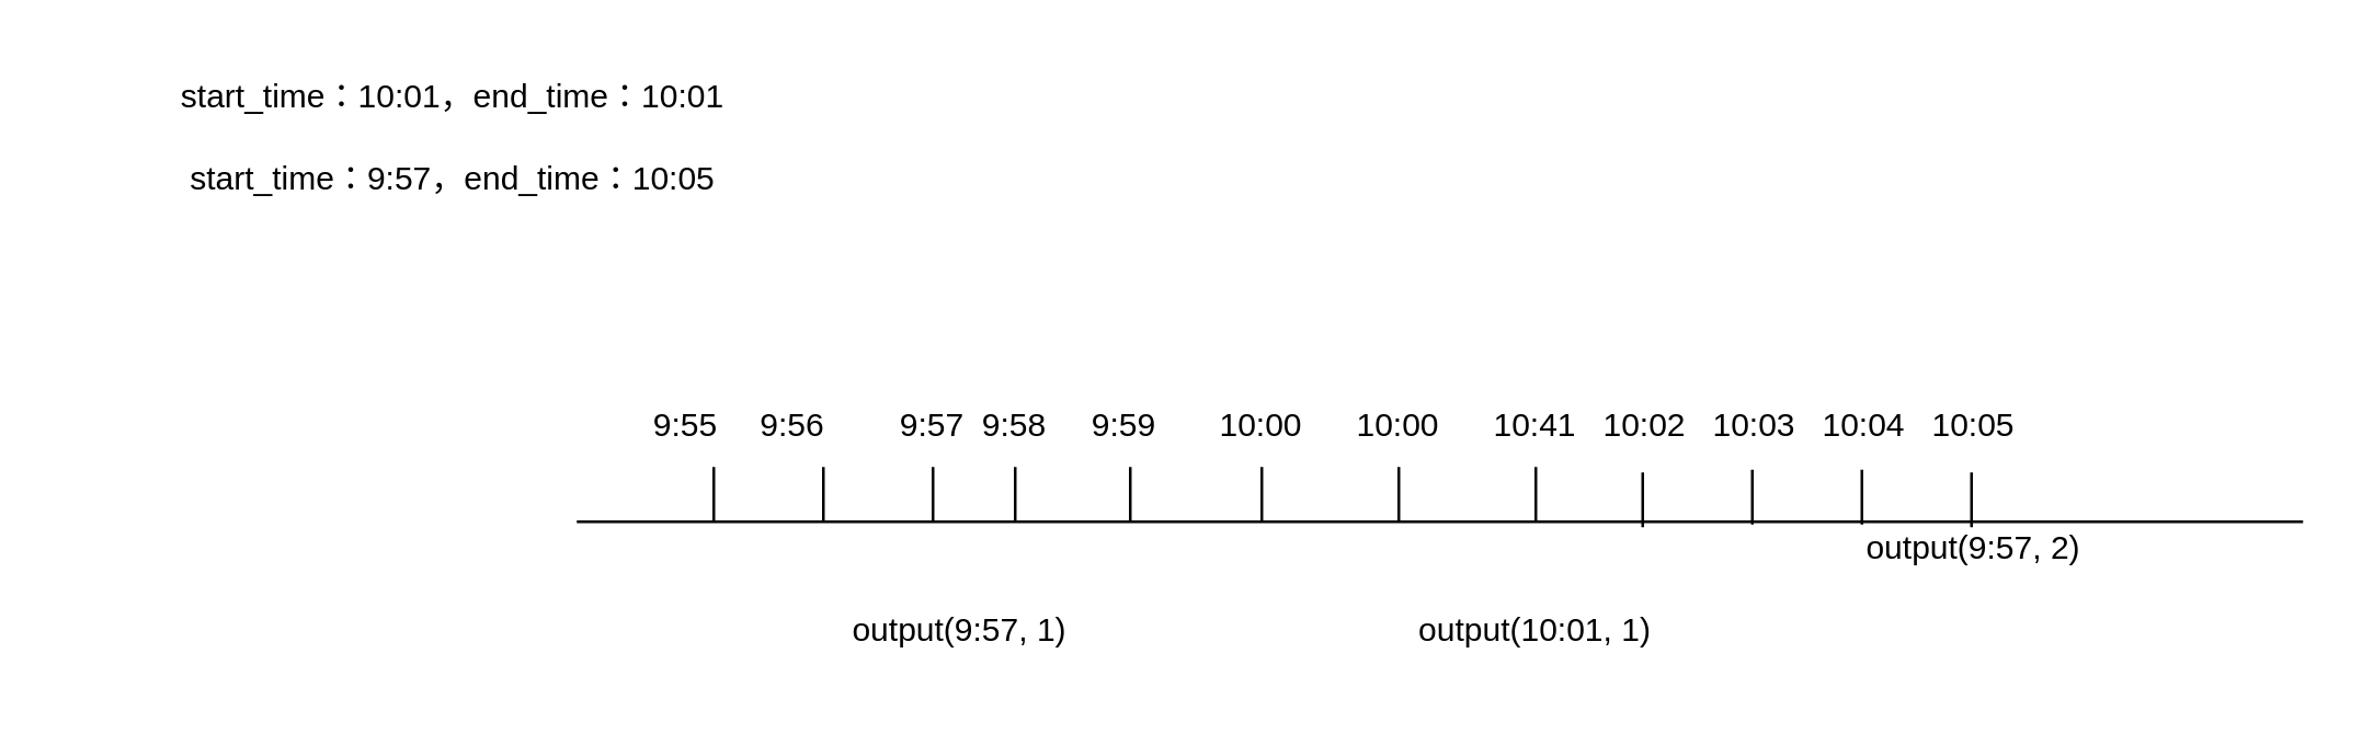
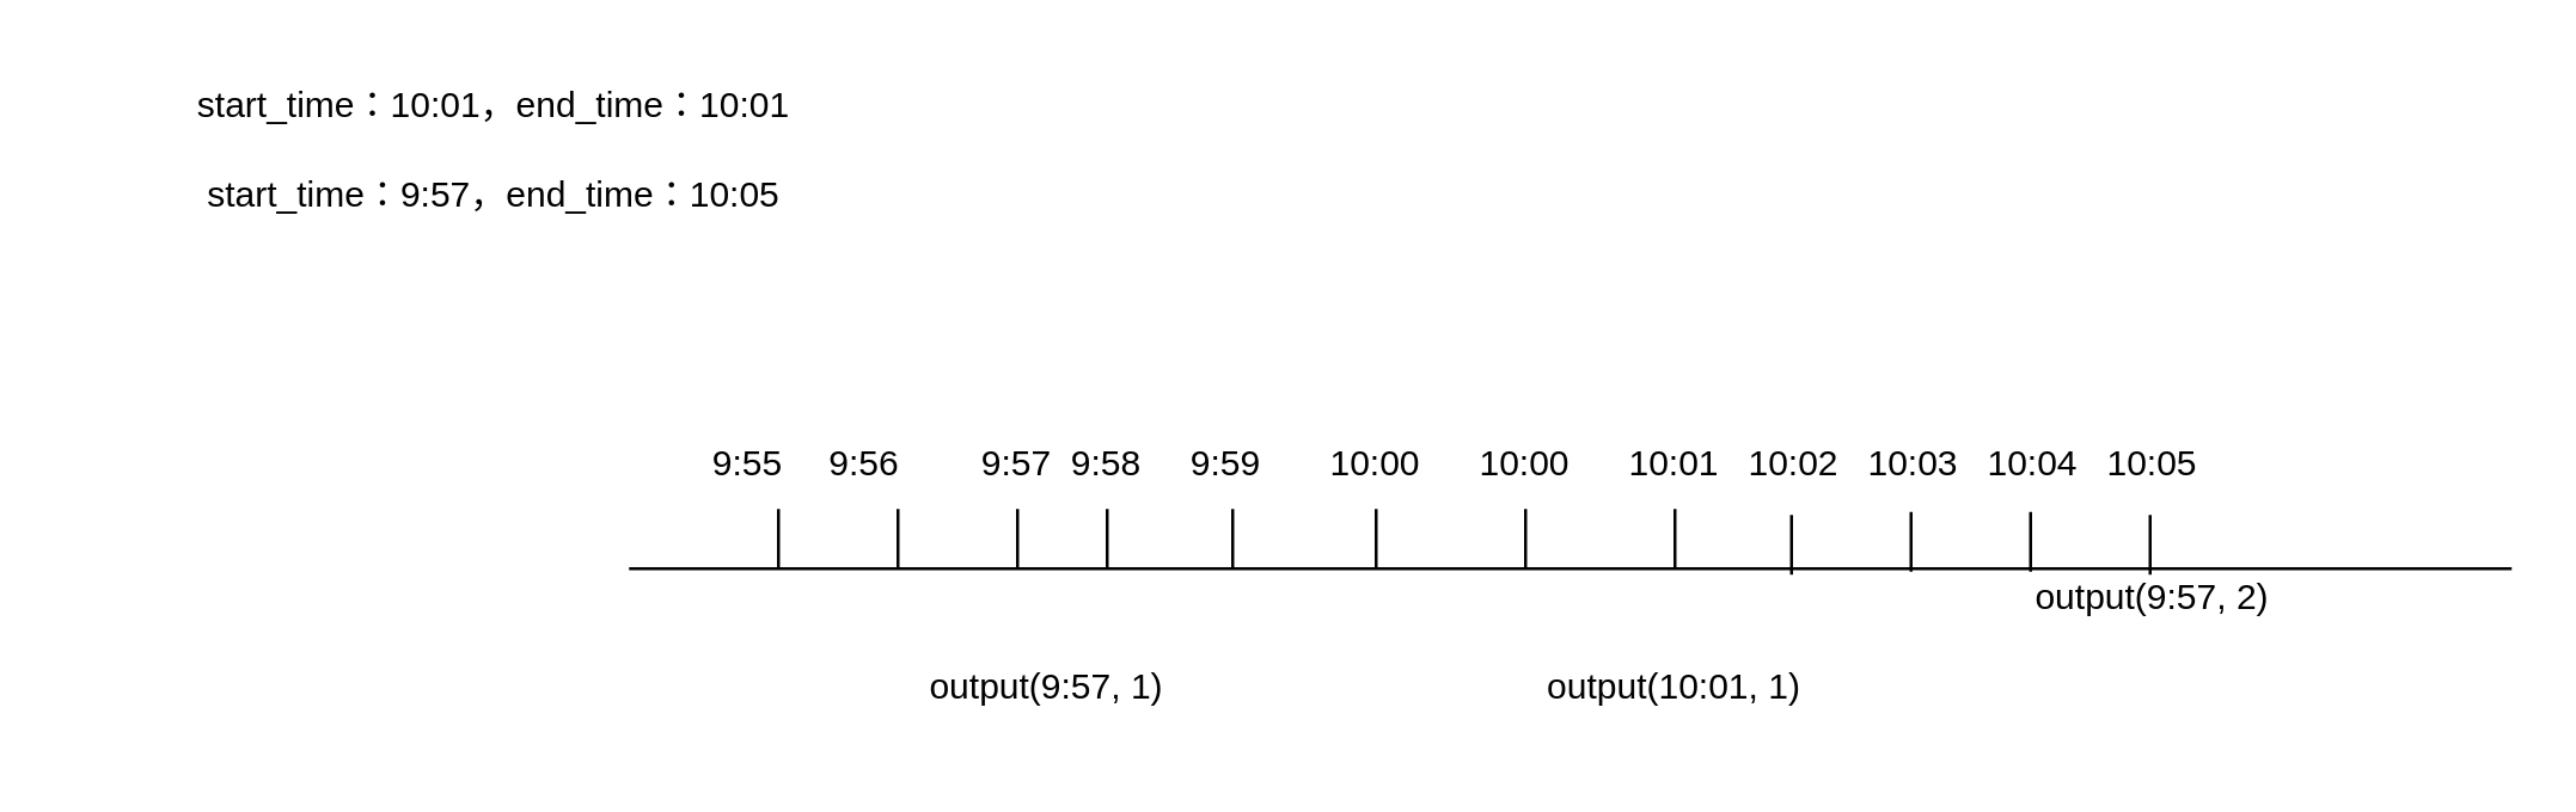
  <mxCell id="0" />
  <mxCell id="1" parent="0" />
  <mxCell id="2" value="start_time：9:57，end_time：10:05" style="text;html=1;align=center;verticalAlign=middle;whiteSpace=wrap;rounded=0;" vertex="1" parent="1"><mxGeometry x="20" y="50" width="290" height="30" as="geometry" /></mxCell>
  <mxCell id="3" value="" style="endArrow=none;html=1;rounded=0;" edge="1" parent="1"><mxGeometry width="50" height="50" relative="1" as="geometry"><mxPoint x="210" y="190" as="sourcePoint" /><mxPoint x="840" y="190" as="targetPoint" /></mxGeometry></mxCell>
  <mxCell id="4" value="" style="endArrow=none;html=1;rounded=0;" edge="1" parent="1"><mxGeometry width="50" height="50" relative="1" as="geometry"><mxPoint x="260" y="190" as="sourcePoint" /><mxPoint x="260" y="170" as="targetPoint" /></mxGeometry></mxCell>
  <mxCell id="5" value="9:55" style="text;html=1;align=center;verticalAlign=middle;whiteSpace=wrap;rounded=0;" vertex="1" parent="1"><mxGeometry x="220" y="140" width="60" height="30" as="geometry" /></mxCell>
  <mxCell id="6" value="" style="endArrow=none;html=1;rounded=0;" edge="1" parent="1"><mxGeometry width="50" height="50" relative="1" as="geometry"><mxPoint x="300" y="190" as="sourcePoint" /><mxPoint x="300" y="170" as="targetPoint" /></mxGeometry></mxCell>
  <mxCell id="7" value="" style="endArrow=none;html=1;rounded=0;" edge="1" parent="1"><mxGeometry width="50" height="50" relative="1" as="geometry"><mxPoint x="340" y="190" as="sourcePoint" /><mxPoint x="340" y="170" as="targetPoint" /></mxGeometry></mxCell>
  <mxCell id="8" value="" style="endArrow=none;html=1;rounded=0;" edge="1" parent="1"><mxGeometry width="50" height="50" relative="1" as="geometry"><mxPoint x="370" y="190" as="sourcePoint" /><mxPoint x="370" y="170" as="targetPoint" /></mxGeometry></mxCell>
  <mxCell id="9" value="" style="endArrow=none;html=1;rounded=0;" edge="1" parent="1"><mxGeometry width="50" height="50" relative="1" as="geometry"><mxPoint x="412" y="190" as="sourcePoint" /><mxPoint x="412" y="170" as="targetPoint" /></mxGeometry></mxCell>
  <mxCell id="10" value="" style="endArrow=none;html=1;rounded=0;" edge="1" parent="1"><mxGeometry width="50" height="50" relative="1" as="geometry"><mxPoint x="460" y="190" as="sourcePoint" /><mxPoint x="460" y="170" as="targetPoint" /></mxGeometry></mxCell>
  <mxCell id="11" value="" style="endArrow=none;html=1;rounded=0;" edge="1" parent="1"><mxGeometry width="50" height="50" relative="1" as="geometry"><mxPoint x="510" y="190" as="sourcePoint" /><mxPoint x="510" y="170" as="targetPoint" /></mxGeometry></mxCell>
  <mxCell id="12" value="" style="endArrow=none;html=1;rounded=0;" edge="1" parent="1"><mxGeometry width="50" height="50" relative="1" as="geometry"><mxPoint x="560" y="190" as="sourcePoint" /><mxPoint x="560" y="170" as="targetPoint" /></mxGeometry></mxCell>
  <mxCell id="13" value="9:56" style="text;html=1;align=center;verticalAlign=middle;whiteSpace=wrap;rounded=0;" vertex="1" parent="1"><mxGeometry x="259" y="140" width="60" height="30" as="geometry" /></mxCell>
  <mxCell id="14" value="9:57" style="text;html=1;align=center;verticalAlign=middle;whiteSpace=wrap;rounded=0;" vertex="1" parent="1"><mxGeometry x="310" y="140" width="60" height="30" as="geometry" /></mxCell>
  <mxCell id="15" value="9:58" style="text;html=1;align=center;verticalAlign=middle;whiteSpace=wrap;rounded=0;" vertex="1" parent="1"><mxGeometry x="340" y="140" width="60" height="30" as="geometry" /></mxCell>
  <mxCell id="16" value="9:59" style="text;html=1;align=center;verticalAlign=middle;whiteSpace=wrap;rounded=0;" vertex="1" parent="1"><mxGeometry x="380" y="140" width="60" height="30" as="geometry" /></mxCell>
  <mxCell id="17" value="10:00" style="text;html=1;align=center;verticalAlign=middle;whiteSpace=wrap;rounded=0;" vertex="1" parent="1"><mxGeometry x="430" y="140" width="60" height="30" as="geometry" /></mxCell>
  <mxCell id="18" value="start_time：10:01，end_time：10:01" style="text;html=1;align=center;verticalAlign=middle;whiteSpace=wrap;rounded=0;" vertex="1" parent="1"><mxGeometry x="20" y="20" width="290" height="30" as="geometry" /></mxCell>
  <mxCell id="19" value="10:00" style="text;html=1;align=center;verticalAlign=middle;whiteSpace=wrap;rounded=0;" vertex="1" parent="1"><mxGeometry x="480" y="140" width="60" height="30" as="geometry" /></mxCell>
- <mxCell id="20" value="10:41" style="text;html=1;align=center;verticalAlign=middle;whiteSpace=wrap;rounded=0;" vertex="1" parent="1"><mxGeometry x="530" y="140" width="60" height="30" as="geometry" /></mxCell>
+ <mxCell id="20" value="10:01" style="text;html=1;align=center;verticalAlign=middle;whiteSpace=wrap;rounded=0;" vertex="1" parent="1"><mxGeometry x="530" y="140" width="60" height="30" as="geometry" /></mxCell>
  <mxCell id="21" value="" style="endArrow=none;html=1;rounded=0;" edge="1" parent="1"><mxGeometry width="50" height="50" relative="1" as="geometry"><mxPoint x="599" y="192" as="sourcePoint" /><mxPoint x="599" y="172" as="targetPoint" /></mxGeometry></mxCell>
  <mxCell id="22" value="" style="endArrow=none;html=1;rounded=0;" edge="1" parent="1"><mxGeometry width="50" height="50" relative="1" as="geometry"><mxPoint x="639" y="191" as="sourcePoint" /><mxPoint x="639" y="171" as="targetPoint" /></mxGeometry></mxCell>
  <mxCell id="23" value="" style="endArrow=none;html=1;rounded=0;" edge="1" parent="1"><mxGeometry width="50" height="50" relative="1" as="geometry"><mxPoint x="679" y="191" as="sourcePoint" /><mxPoint x="679" y="171" as="targetPoint" /></mxGeometry></mxCell>
  <mxCell id="24" value="10:02" style="text;html=1;align=center;verticalAlign=middle;whiteSpace=wrap;rounded=0;" vertex="1" parent="1"><mxGeometry x="570" y="140" width="60" height="30" as="geometry" /></mxCell>
  <mxCell id="25" value="10:03" style="text;html=1;align=center;verticalAlign=middle;whiteSpace=wrap;rounded=0;" vertex="1" parent="1"><mxGeometry x="610" y="140" width="60" height="30" as="geometry" /></mxCell>
  <mxCell id="26" value="" style="endArrow=none;html=1;rounded=0;" edge="1" parent="1"><mxGeometry width="50" height="50" relative="1" as="geometry"><mxPoint x="719" y="192" as="sourcePoint" /><mxPoint x="719" y="172" as="targetPoint" /></mxGeometry></mxCell>
  <mxCell id="27" value="10:04" style="text;html=1;align=center;verticalAlign=middle;whiteSpace=wrap;rounded=0;" vertex="1" parent="1"><mxGeometry x="650" y="140" width="60" height="30" as="geometry" /></mxCell>
  <mxCell id="28" value="10:05" style="text;html=1;align=center;verticalAlign=middle;whiteSpace=wrap;rounded=0;" vertex="1" parent="1"><mxGeometry x="690" y="140" width="60" height="30" as="geometry" /></mxCell>
  <mxCell id="29" value="output(9:57, 1)" style="text;html=1;align=center;verticalAlign=middle;whiteSpace=wrap;rounded=0;" vertex="1" parent="1"><mxGeometry x="300" y="210" width="100" height="40" as="geometry" /></mxCell>
  <mxCell id="30" value="output(10:01, 1)" style="text;html=1;align=center;verticalAlign=middle;whiteSpace=wrap;rounded=0;" vertex="1" parent="1"><mxGeometry x="510" y="210" width="100" height="40" as="geometry" /></mxCell>
  <mxCell id="31" value="output(9:57, 2)" style="text;html=1;align=center;verticalAlign=middle;whiteSpace=wrap;rounded=0;" vertex="1" parent="1"><mxGeometry x="670" y="180" width="100" height="40" as="geometry" /></mxCell>
